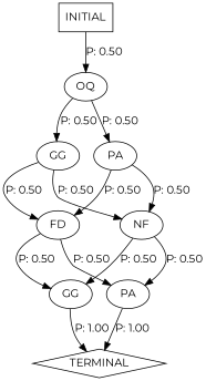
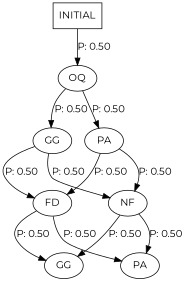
  digraph {
    fontname=Montserrat
    node [fontname=Montserrat]
    edge [fontname=Montserrat]
    n1 [label=FD]
    n2 [label=GG]
    n3 [label=PA]
-   n4 [label=TERMINAL shape=diamond]
    n5 [label=GG]
    n6 [label=NF]
    n7 [label=OQ]
    n8 [label=PA]
    n9 [label=INITIAL shape=box]
    n1 -> n2 [label="P: 0.50"]
    n1 -> n3 [label="P: 0.50"]
-   n2 -> n4 [label="P: 1.00"]
-   n3 -> n4 [label="P: 1.00"]
    n5 -> n1 [label="P: 0.50"]
    n5 -> n6 [label="P: 0.50"]
    n6 -> n2 [label="P: 0.50"]
    n6 -> n3 [label="P: 0.50"]
    n7 -> n5 [label="P: 0.50"]
    n7 -> n8 [label="P: 0.50"]
    n8 -> n1 [label="P: 0.50"]
    n8 -> n6 [label="P: 0.50"]
    n9 -> n7 [label="P: 0.50"]
  }
